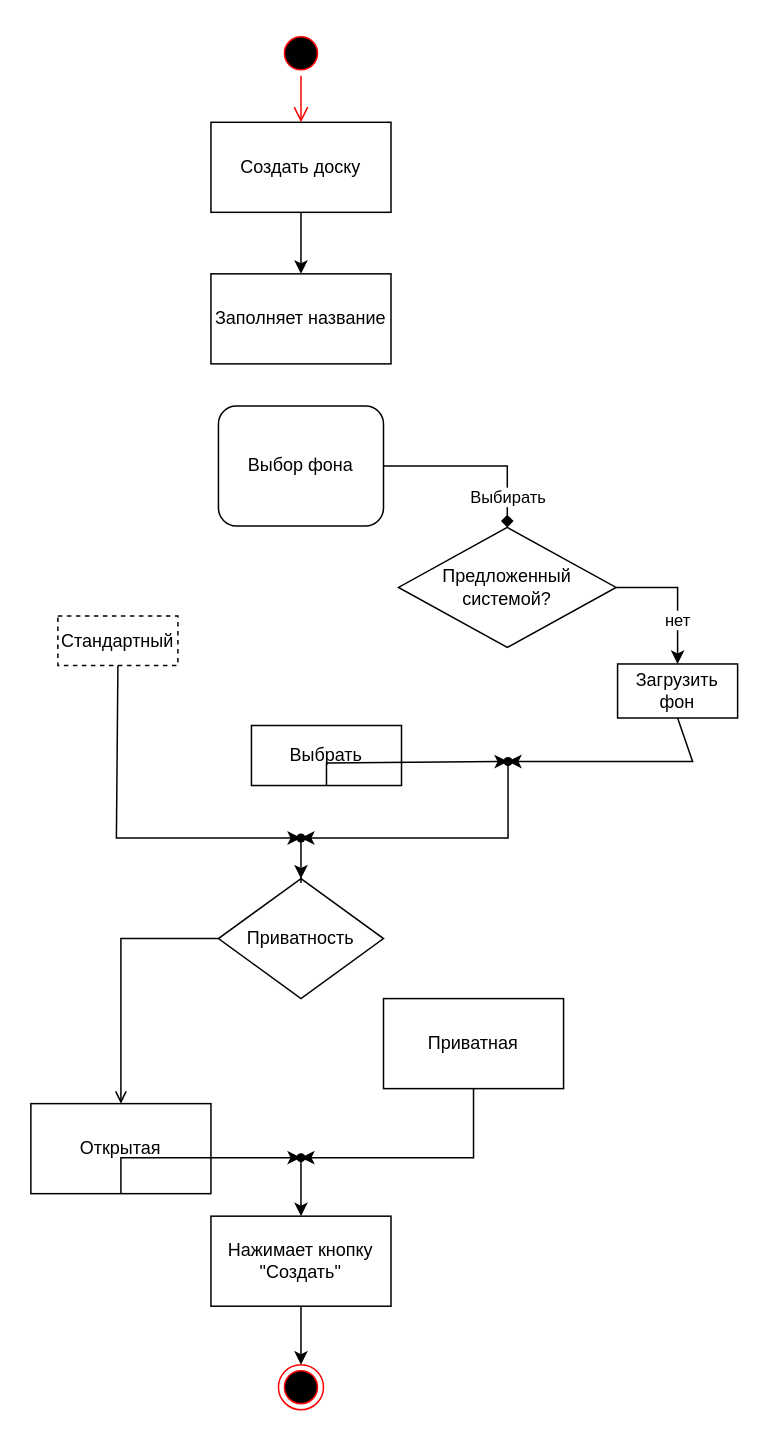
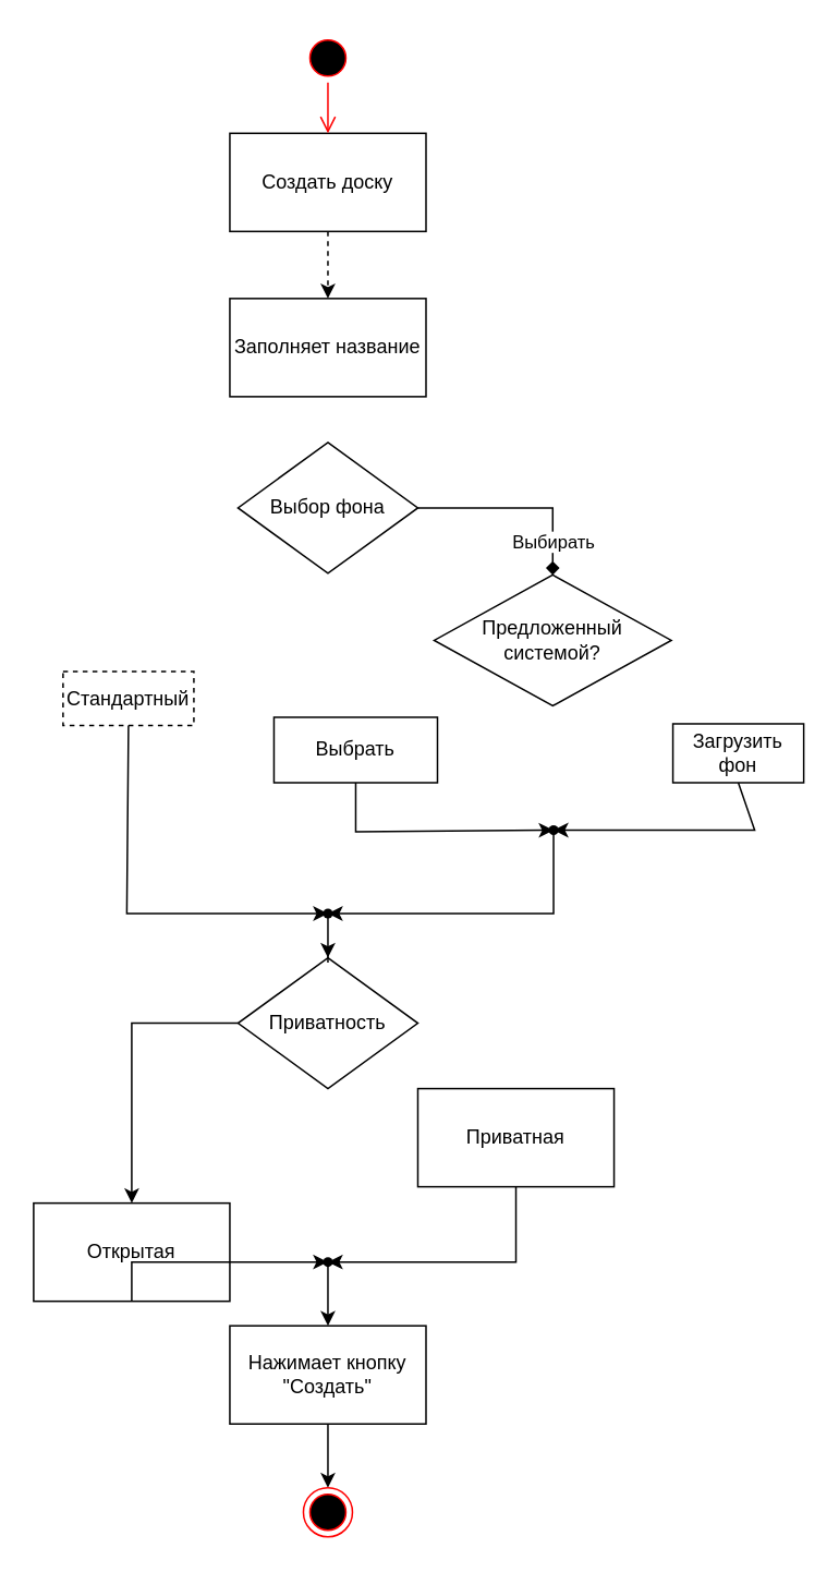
  <mxCell id="0" />
  <mxCell id="1" parent="0" />
- <mxCell id="2" value="" style="edgeStyle=orthogonalEdgeStyle;rounded=0;orthogonalLoop=1;jettySize=auto;html=1;" parent="1" source="3" target="4" edge="1"><mxGeometry relative="1" as="geometry" /></mxCell>
+ <mxCell id="2" value="" style="edgeStyle=orthogonalEdgeStyle;rounded=0;orthogonalLoop=1;jettySize=auto;html=1;dashed=1;" parent="1" source="3" target="4" edge="1"><mxGeometry relative="1" as="geometry" /></mxCell>
  <mxCell id="3" value="Создать доску" style="whiteSpace=wrap;html=1;fillColor=none;sketch=0;fillStyle=solid;" parent="1" vertex="1"><mxGeometry x="140" y="81" width="120" height="60" as="geometry" /></mxCell>
  <mxCell id="4" value="Заполняет название" style="whiteSpace=wrap;html=1;fillColor=none;sketch=0;fillStyle=solid;" parent="1" vertex="1"><mxGeometry x="140" y="182" width="120" height="60" as="geometry" /></mxCell>
  <mxCell id="5" value="Выбирать" style="edgeStyle=orthogonalEdgeStyle;rounded=0;orthogonalLoop=1;jettySize=auto;html=1;endArrow=diamond;" parent="1" source="6" target="9" edge="1"><mxGeometry x="0.66" relative="1" as="geometry"><mxPoint as="offset" /></mxGeometry></mxCell>
- <mxCell id="6" value="Выбор фона" style="whiteSpace=wrap;html=1;fillColor=none;sketch=0;fillStyle=solid;rounded=1;" parent="1" vertex="1"><mxGeometry x="145" y="270" width="110" height="80" as="geometry" /></mxCell>
+ <mxCell id="6" value="Выбор фона" style="rhombus;whiteSpace=wrap;html=1;fillColor=none;sketch=0;fillStyle=solid;" parent="1" vertex="1"><mxGeometry x="145" y="270" width="110" height="80" as="geometry" /></mxCell>
  <mxCell id="7" value="Стандартный" style="whiteSpace=wrap;html=1;fillColor=none;sketch=0;fillStyle=solid;dashed=1;" parent="1" vertex="1"><mxGeometry x="38" y="410" width="80" height="33" as="geometry" /></mxCell>
- <mxCell id="8" value="нет" style="edgeStyle=orthogonalEdgeStyle;rounded=0;orthogonalLoop=1;jettySize=auto;html=1;" parent="1" source="9" target="10" edge="1"><mxGeometry x="0.372" relative="1" as="geometry"><mxPoint as="offset" /></mxGeometry></mxCell>
  <mxCell id="9" value="Предложенный системой?" style="rhombus;whiteSpace=wrap;html=1;fillColor=none;sketch=0;fillStyle=solid;" parent="1" vertex="1"><mxGeometry x="265" y="351" width="145" height="80" as="geometry" /></mxCell>
  <mxCell id="10" value="Загрузить фон" style="whiteSpace=wrap;html=1;fillColor=none;sketch=0;fillStyle=solid;" parent="1" vertex="1"><mxGeometry x="411" y="442" width="80" height="36" as="geometry" /></mxCell>
- <mxCell id="11" value="" style="edgeStyle=orthogonalEdgeStyle;rounded=0;orthogonalLoop=1;jettySize=auto;html=1;entryX=0.5;entryY=0;entryDx=0;entryDy=0;endArrow=open;" parent="1" source="12" target="22" edge="1"><mxGeometry relative="1" as="geometry" /></mxCell>
+ <mxCell id="11" value="" style="edgeStyle=orthogonalEdgeStyle;rounded=0;orthogonalLoop=1;jettySize=auto;html=1;entryX=0.5;entryY=0;entryDx=0;entryDy=0;" parent="1" source="12" target="22" edge="1"><mxGeometry relative="1" as="geometry" /></mxCell>
  <mxCell id="12" value="Приватность" style="rhombus;whiteSpace=wrap;html=1;fillColor=none;sketch=0;fillStyle=solid;" parent="1" vertex="1"><mxGeometry x="145" y="585" width="110" height="80" as="geometry" /></mxCell>
- <mxCell id="13" value="Выбрать" style="whiteSpace=wrap;html=1;fillColor=none;sketch=0;fillStyle=solid;" parent="1" vertex="1"><mxGeometry x="167" y="483" width="100" height="40" as="geometry" /></mxCell>
+ <mxCell id="13" value="Выбрать" style="whiteSpace=wrap;html=1;fillColor=none;sketch=0;fillStyle=solid;" parent="1" vertex="1"><mxGeometry x="167" y="438" width="100" height="40" as="geometry" /></mxCell>
  <mxCell id="14" value="" style="shape=waypoint;sketch=0;fillStyle=solid;size=6;pointerEvents=1;points=[];fillColor=none;resizable=0;rotatable=0;perimeter=centerPerimeter;snapToPoint=1;" parent="1" vertex="1"><mxGeometry x="328" y="497" width="20" height="20" as="geometry" /></mxCell>
  <mxCell id="15" value="" style="endArrow=classic;html=1;rounded=0;exitX=0.5;exitY=1;exitDx=0;exitDy=0;entryX=0.293;entryY=0.617;entryDx=0;entryDy=0;entryPerimeter=0;" parent="1" source="13" target="14" edge="1"><mxGeometry width="50" height="50" relative="1" as="geometry"><mxPoint x="257" y="548" as="sourcePoint" /><mxPoint x="307" y="498" as="targetPoint" /><Array as="points"><mxPoint x="217" y="508" /></Array></mxGeometry></mxCell>
  <mxCell id="16" value="" style="endArrow=classic;html=1;rounded=0;exitX=0.5;exitY=1;exitDx=0;exitDy=0;entryX=0.638;entryY=0.583;entryDx=0;entryDy=0;entryPerimeter=0;" parent="1" source="10" target="14" edge="1"><mxGeometry width="50" height="50" relative="1" as="geometry"><mxPoint x="407" y="588" as="sourcePoint" /><mxPoint x="457" y="538" as="targetPoint" /><Array as="points"><mxPoint x="461" y="507" /></Array></mxGeometry></mxCell>
  <mxCell id="17" value="" style="endArrow=classic;html=1;rounded=0;exitX=0.5;exitY=1;exitDx=0;exitDy=0;" parent="1" source="7" target="20" edge="1"><mxGeometry width="50" height="50" relative="1" as="geometry"><mxPoint x="257" y="548" as="sourcePoint" /><mxPoint x="197" y="558" as="targetPoint" /><Array as="points"><mxPoint x="77" y="558" /></Array></mxGeometry></mxCell>
  <mxCell id="18" value="" style="endArrow=classic;html=1;rounded=0;" parent="1" source="14" target="20" edge="1"><mxGeometry width="50" height="50" relative="1" as="geometry"><mxPoint x="327" y="618" as="sourcePoint" /><mxPoint x="197" y="558" as="targetPoint" /><Array as="points"><mxPoint x="338" y="558" /></Array></mxGeometry></mxCell>
  <mxCell id="19" value="" style="edgeStyle=orthogonalEdgeStyle;rounded=0;orthogonalLoop=1;jettySize=auto;html=1;" parent="1" source="20" target="12" edge="1"><mxGeometry relative="1" as="geometry" /></mxCell>
  <mxCell id="20" value="" style="shape=waypoint;sketch=0;fillStyle=solid;size=6;pointerEvents=1;points=[];fillColor=none;resizable=0;rotatable=0;perimeter=centerPerimeter;snapToPoint=1;" parent="1" vertex="1"><mxGeometry x="190" y="548" width="20" height="20" as="geometry" /></mxCell>
  <mxCell id="21" style="edgeStyle=orthogonalEdgeStyle;rounded=0;orthogonalLoop=1;jettySize=auto;html=1;exitX=0.5;exitY=1;exitDx=0;exitDy=0;" parent="1" source="22" target="26" edge="1"><mxGeometry relative="1" as="geometry"><Array as="points"><mxPoint x="80" y="771" /></Array></mxGeometry></mxCell>
  <mxCell id="22" value="Открытая" style="whiteSpace=wrap;html=1;fillColor=none;sketch=0;fillStyle=solid;" parent="1" vertex="1"><mxGeometry x="20" y="735" width="120" height="60" as="geometry" /></mxCell>
  <mxCell id="23" style="edgeStyle=orthogonalEdgeStyle;rounded=0;orthogonalLoop=1;jettySize=auto;html=1;exitX=0.5;exitY=1;exitDx=0;exitDy=0;" parent="1" source="24" target="26" edge="1"><mxGeometry relative="1" as="geometry"><Array as="points"><mxPoint x="315" y="771" /></Array></mxGeometry></mxCell>
  <mxCell id="24" value="Приватная" style="whiteSpace=wrap;html=1;fillColor=none;sketch=0;fillStyle=solid;" parent="1" vertex="1"><mxGeometry x="255" y="665" width="120" height="60" as="geometry" /></mxCell>
  <mxCell id="25" value="" style="edgeStyle=orthogonalEdgeStyle;rounded=0;orthogonalLoop=1;jettySize=auto;html=1;" parent="1" source="26" target="28" edge="1"><mxGeometry relative="1" as="geometry" /></mxCell>
  <mxCell id="26" value="" style="shape=waypoint;sketch=0;fillStyle=solid;size=6;pointerEvents=1;points=[];fillColor=none;resizable=0;rotatable=0;perimeter=centerPerimeter;snapToPoint=1;" parent="1" vertex="1"><mxGeometry x="190" y="761" width="20" height="20" as="geometry" /></mxCell>
  <mxCell id="27" value="" style="edgeStyle=orthogonalEdgeStyle;rounded=0;orthogonalLoop=1;jettySize=auto;html=1;" parent="1" source="28" target="31" edge="1"><mxGeometry relative="1" as="geometry"><mxPoint x="200" y="915" as="targetPoint" /></mxGeometry></mxCell>
  <mxCell id="28" value="Нажимает кнопку &quot;Создать&quot;" style="whiteSpace=wrap;html=1;fillColor=none;sketch=0;fillStyle=solid;" parent="1" vertex="1"><mxGeometry x="140" y="810" width="120" height="60" as="geometry" /></mxCell>
  <mxCell id="29" value="" style="ellipse;html=1;shape=startState;fillColor=#000000;strokeColor=#ff0000;" vertex="1" parent="1"><mxGeometry x="185" y="20" width="30" height="30" as="geometry" /></mxCell>
  <mxCell id="30" value="" style="edgeStyle=orthogonalEdgeStyle;html=1;verticalAlign=bottom;endArrow=open;endSize=8;strokeColor=#ff0000;rounded=0;" edge="1" source="29" parent="1" target="3"><mxGeometry relative="1" as="geometry"><mxPoint x="200" y="110" as="targetPoint" /></mxGeometry></mxCell>
  <mxCell id="31" value="" style="ellipse;html=1;shape=endState;fillColor=#000000;strokeColor=#ff0000;" vertex="1" parent="1"><mxGeometry x="185" y="909" width="30" height="30" as="geometry" /></mxCell>
